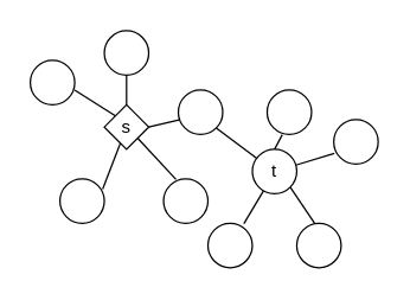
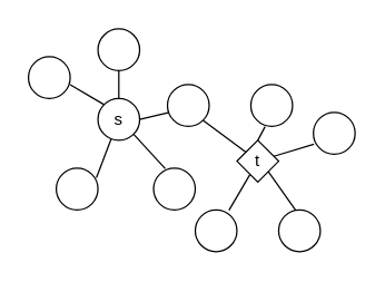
  <mxCell id="0" />
  <mxCell id="1" parent="0" />
  <mxCell id="2" style="edgeStyle=none;html=1;entryX=0.962;entryY=0.229;entryDx=0;entryDy=0;entryPerimeter=0;endArrow=none;endFill=0;" edge="1" parent="1" source="7" target="15"><mxGeometry relative="1" as="geometry" /></mxCell>
  <mxCell id="3" style="edgeStyle=none;html=1;exitX=1;exitY=1;exitDx=0;exitDy=0;entryX=0.281;entryY=0.012;entryDx=0;entryDy=0;entryPerimeter=0;endArrow=none;endFill=0;" edge="1" parent="1" source="7" target="14"><mxGeometry relative="1" as="geometry" /></mxCell>
  <mxCell id="4" style="edgeStyle=none;html=1;exitX=1;exitY=0.5;exitDx=0;exitDy=0;entryX=0.016;entryY=0.674;entryDx=0;entryDy=0;entryPerimeter=0;endArrow=none;endFill=0;" edge="1" parent="1" source="7" target="18"><mxGeometry relative="1" as="geometry" /></mxCell>
  <mxCell id="5" style="edgeStyle=none;html=1;exitX=0.5;exitY=0;exitDx=0;exitDy=0;entryX=0.5;entryY=1;entryDx=0;entryDy=0;endArrow=none;endFill=0;" edge="1" parent="1" source="7" target="16"><mxGeometry relative="1" as="geometry" /></mxCell>
  <mxCell id="6" style="edgeStyle=none;html=1;exitX=0;exitY=0;exitDx=0;exitDy=0;entryX=1;entryY=0.667;entryDx=0;entryDy=0;entryPerimeter=0;endArrow=none;endFill=0;" edge="1" parent="1" source="7" target="13"><mxGeometry relative="1" as="geometry" /></mxCell>
- <mxCell id="7" value="s" style="rhombus;whiteSpace=wrap;html=1;aspect=fixed;fillColor=default;" vertex="1" parent="1"><mxGeometry x="70" y="70" width="30" height="30" as="geometry" /></mxCell>
+ <mxCell id="7" value="s" style="ellipse;whiteSpace=wrap;html=1;aspect=fixed;fillColor=default;" vertex="1" parent="1"><mxGeometry x="70" y="70" width="30" height="30" as="geometry" /></mxCell>
  <mxCell id="8" style="edgeStyle=none;html=1;entryX=0.809;entryY=0.007;entryDx=0;entryDy=0;entryPerimeter=0;endArrow=none;endFill=0;" edge="1" parent="1" source="12" target="22"><mxGeometry relative="1" as="geometry" /></mxCell>
  <mxCell id="9" style="edgeStyle=none;html=1;exitX=1;exitY=1;exitDx=0;exitDy=0;entryX=0.426;entryY=0.032;entryDx=0;entryDy=0;entryPerimeter=0;endArrow=none;endFill=0;" edge="1" parent="1" source="12" target="21"><mxGeometry relative="1" as="geometry" /></mxCell>
  <mxCell id="10" style="edgeStyle=none;html=1;exitX=0.5;exitY=0;exitDx=0;exitDy=0;entryX=0.34;entryY=1.007;entryDx=0;entryDy=0;entryPerimeter=0;endArrow=none;endFill=0;" edge="1" parent="1" source="12" target="19"><mxGeometry relative="1" as="geometry" /></mxCell>
  <mxCell id="11" style="edgeStyle=none;html=1;entryX=0.012;entryY=0.76;entryDx=0;entryDy=0;entryPerimeter=0;endArrow=none;endFill=0;" edge="1" parent="1" source="12" target="20"><mxGeometry relative="1" as="geometry" /></mxCell>
- <mxCell id="12" value="t" style="ellipse;whiteSpace=wrap;html=1;aspect=fixed;fillColor=default;" vertex="1" parent="1"><mxGeometry x="170" y="100" width="30" height="30" as="geometry" /></mxCell>
+ <mxCell id="12" value="t" style="rhombus;whiteSpace=wrap;html=1;aspect=fixed;fillColor=default;" vertex="1" parent="1"><mxGeometry x="170" y="100" width="30" height="30" as="geometry" /></mxCell>
  <mxCell id="13" value="" style="ellipse;whiteSpace=wrap;html=1;aspect=fixed;fillColor=default;" vertex="1" parent="1"><mxGeometry x="20" y="40" width="30" height="30" as="geometry" /></mxCell>
  <mxCell id="14" value="" style="ellipse;whiteSpace=wrap;html=1;aspect=fixed;fillColor=default;" vertex="1" parent="1"><mxGeometry x="110" y="120" width="30" height="30" as="geometry" /></mxCell>
  <mxCell id="15" value="" style="ellipse;whiteSpace=wrap;html=1;aspect=fixed;fillColor=default;" vertex="1" parent="1"><mxGeometry x="40" y="120" width="30" height="30" as="geometry" /></mxCell>
  <mxCell id="16" value="" style="ellipse;whiteSpace=wrap;html=1;aspect=fixed;fillColor=default;" vertex="1" parent="1"><mxGeometry x="70" y="20" width="30" height="30" as="geometry" /></mxCell>
  <mxCell id="17" style="edgeStyle=none;html=1;exitX=1;exitY=1;exitDx=0;exitDy=0;endArrow=none;endFill=0;" edge="1" parent="1" source="18" target="12"><mxGeometry relative="1" as="geometry" /></mxCell>
  <mxCell id="18" value="" style="ellipse;whiteSpace=wrap;html=1;aspect=fixed;fillColor=default;" vertex="1" parent="1"><mxGeometry x="120" y="60" width="30" height="30" as="geometry" /></mxCell>
  <mxCell id="19" value="" style="ellipse;whiteSpace=wrap;html=1;aspect=fixed;fillColor=default;" vertex="1" parent="1"><mxGeometry x="180" y="60" width="30" height="30" as="geometry" /></mxCell>
  <mxCell id="20" value="" style="ellipse;whiteSpace=wrap;html=1;aspect=fixed;fillColor=default;" vertex="1" parent="1"><mxGeometry x="225" y="80" width="30" height="30" as="geometry" /></mxCell>
  <mxCell id="21" value="" style="ellipse;whiteSpace=wrap;html=1;aspect=fixed;fillColor=default;" vertex="1" parent="1"><mxGeometry x="200" y="150" width="30" height="30" as="geometry" /></mxCell>
  <mxCell id="22" value="" style="ellipse;whiteSpace=wrap;html=1;aspect=fixed;fillColor=default;" vertex="1" parent="1"><mxGeometry x="140" y="150" width="30" height="30" as="geometry" /></mxCell>
